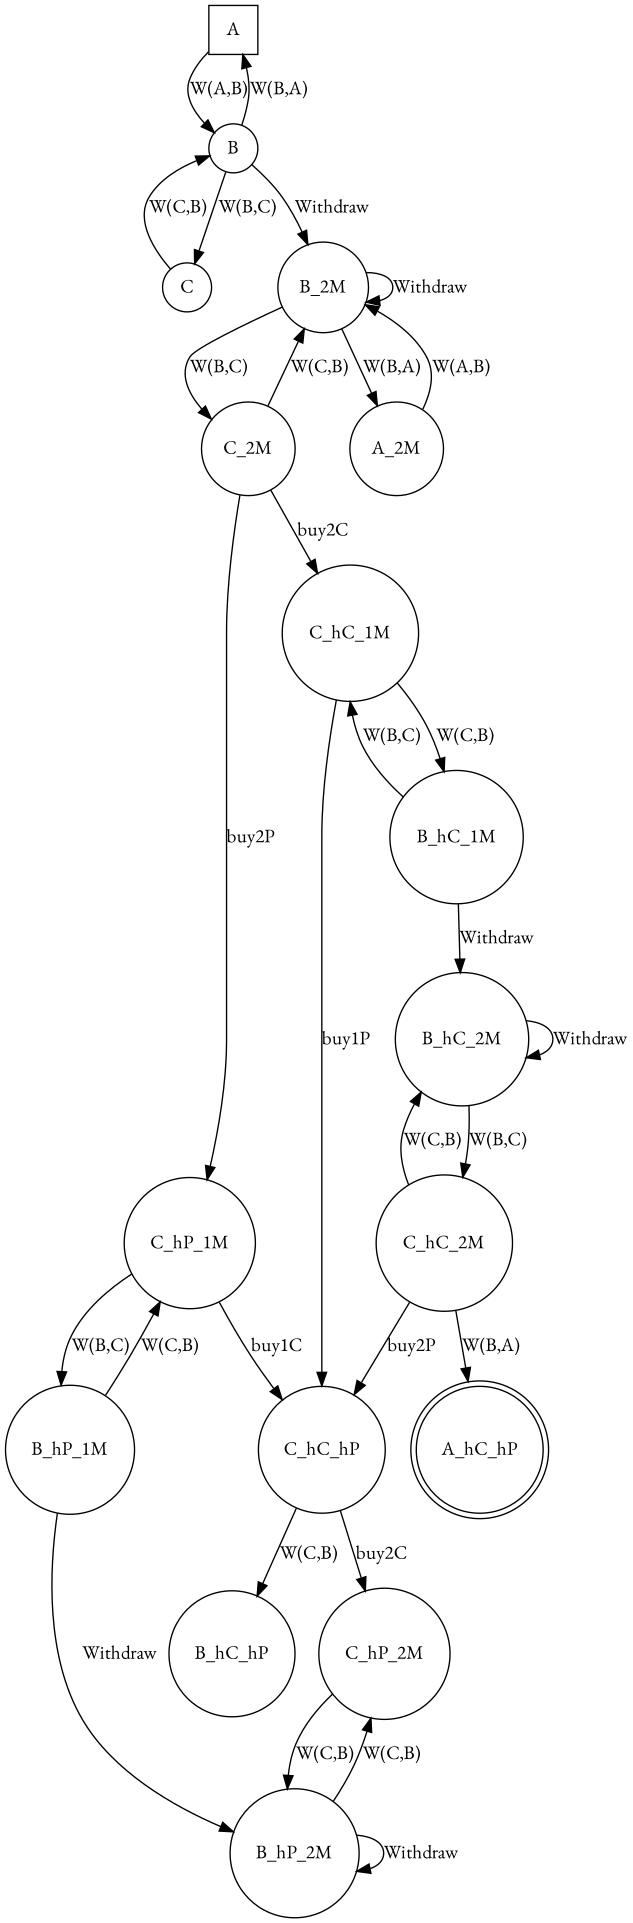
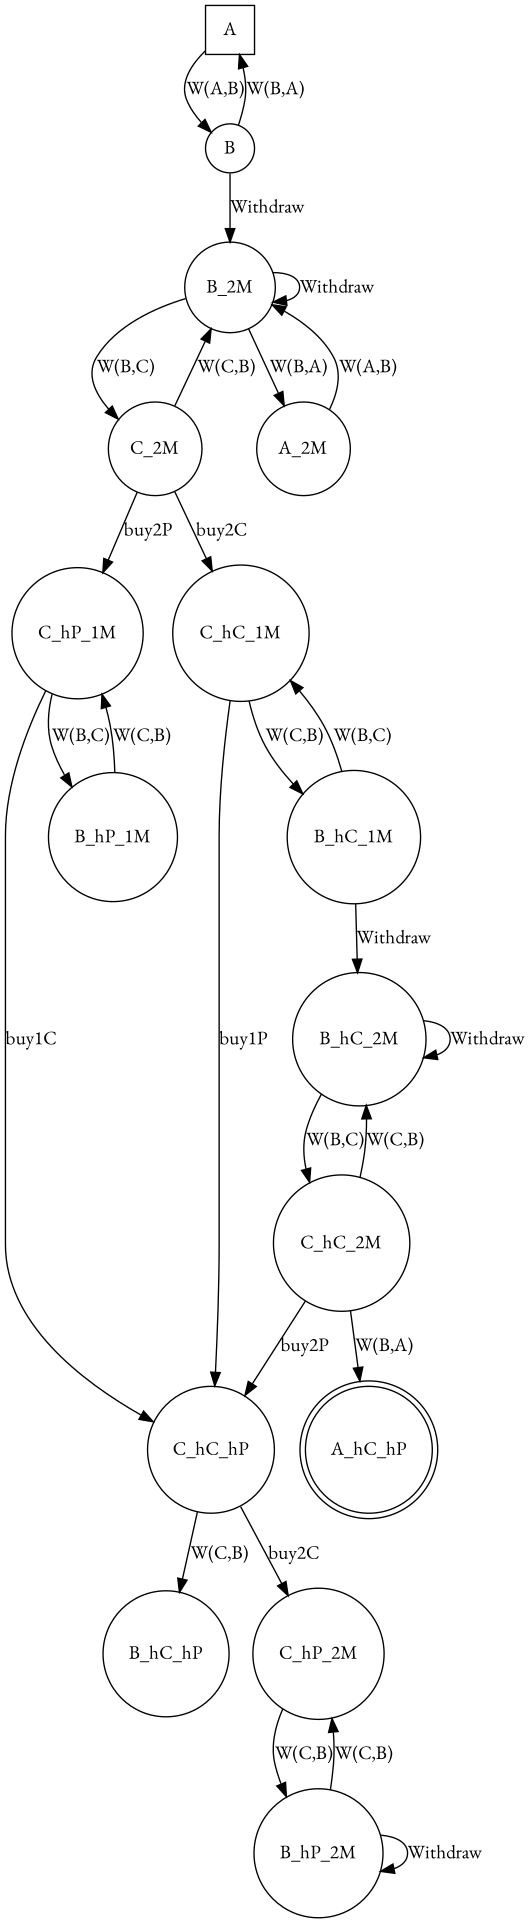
  digraph {
    fontname="EB Garamond"
    node [fontname="EB Garamond" shape=circle]
    edge [fontname="EB Garamond"]
    A [shape=square]
    B
-   C
    B_2M
    A_hC_hP [shape=doublecircle]
    C_2M
    A_2M
    C_hP_1M
    C_hC_1M
    C_hC_hP
    B_hP_1M
    B_hC_1M
    B_hC_hP
    C_hP_2M
    B_hP_2M
    B_hC_2M
    C_hC_2M
    A -> B [label="W(A,B)"]
    B -> A [label="W(B,A)"]
-   B -> C [label="W(B,C)"]
    B -> B_2M [label=Withdraw]
-   C -> B [label="W(C,B)"]
    B_2M -> B_2M [label=Withdraw]
    B_2M -> C_2M [label="W(B,C)"]
    B_2M -> A_2M [label="W(B,A)"]
    C_2M -> B_2M [label="W(C,B)"]
    C_2M -> C_hP_1M [label=buy2P]
    C_2M -> C_hC_1M [label=buy2C]
    A_2M -> B_2M [label="W(A,B)"]
    C_hP_1M -> C_hC_hP [label=buy1C]
    C_hP_1M -> B_hP_1M [label="W(B,C)"]
    C_hC_1M -> C_hC_hP [label=buy1P]
    C_hC_1M -> B_hC_1M [label="W(C,B)"]
    C_hC_hP -> B_hC_hP [label="W(C,B)"]
    C_hC_hP -> C_hP_2M [label=buy2C]
    B_hP_1M -> C_hP_1M [label="W(C,B)"]
-   B_hP_1M -> B_hP_2M [label=Withdraw]
    B_hC_1M -> C_hC_1M [label="W(B,C)"]
    B_hC_1M -> B_hC_2M [label=Withdraw]
    C_hP_2M -> B_hP_2M [label="W(C,B)"]
    B_hP_2M -> C_hP_2M [label="W(C,B)"]
    B_hP_2M -> B_hP_2M [label=Withdraw]
    B_hC_2M -> B_hC_2M [label=Withdraw]
    B_hC_2M -> C_hC_2M [label="W(B,C)"]
    C_hC_2M -> A_hC_hP [label="W(B,A)"]
    C_hC_2M -> C_hC_hP [label=buy2P]
    C_hC_2M -> B_hC_2M [label="W(C,B)"]
  }
